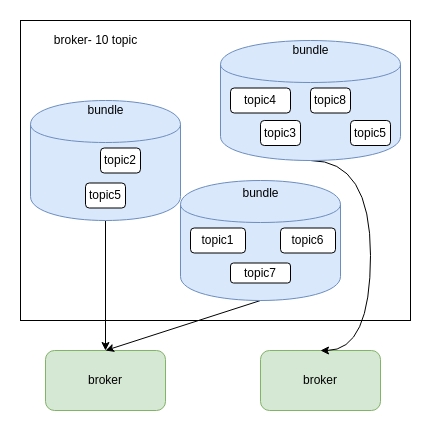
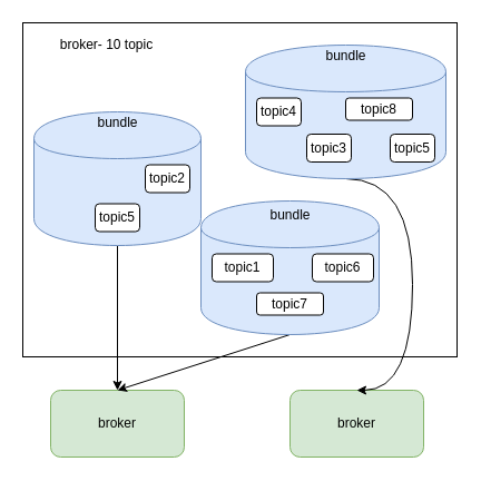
  <mxCell id="0" />
  <mxCell id="1" parent="0" />
  <mxCell id="2" value="" style="rounded=0;whiteSpace=wrap;html=1;" parent="1" vertex="1"><mxGeometry x="20" y="20" width="390" height="300" as="geometry" /></mxCell>
  <mxCell id="3" value="broker- 10 topic" style="text;html=1;align=center;verticalAlign=middle;resizable=0;points=[];autosize=1;" parent="1" vertex="1"><mxGeometry x="30" y="30" width="130" height="20" as="geometry" /></mxCell>
  <mxCell id="4" value="broker" style="rounded=1;whiteSpace=wrap;html=1;fillColor=#d5e8d4;strokeColor=#82b366;" parent="1" vertex="1"><mxGeometry x="45" y="350" width="120" height="60" as="geometry" /></mxCell>
  <mxCell id="5" value="broker" style="rounded=1;whiteSpace=wrap;html=1;fillColor=#d5e8d4;strokeColor=#82b366;" parent="1" vertex="1"><mxGeometry x="260" y="350" width="120" height="60" as="geometry" /></mxCell>
  <mxCell id="6" style="rounded=0;orthogonalLoop=1;jettySize=auto;html=1;exitX=0.5;exitY=1;exitDx=0;exitDy=0;entryX=0.5;entryY=0;entryDx=0;entryDy=0;" parent="1" source="9" target="4" edge="1"><mxGeometry relative="1" as="geometry" /></mxCell>
  <mxCell id="7" style="rounded=0;orthogonalLoop=1;jettySize=auto;html=1;exitX=0.5;exitY=1;exitDx=0;exitDy=0;entryX=0.5;entryY=0;entryDx=0;entryDy=0;" parent="1" source="17" target="4" edge="1"><mxGeometry relative="1" as="geometry"><mxPoint x="100" y="400" as="targetPoint" /></mxGeometry></mxCell>
  <mxCell id="8" style="edgeStyle=orthogonalEdgeStyle;rounded=0;orthogonalLoop=1;jettySize=auto;html=1;exitX=0.5;exitY=1;exitDx=0;exitDy=0;entryX=0.5;entryY=0;entryDx=0;entryDy=0;curved=1;" parent="1" source="12" target="5" edge="1"><mxGeometry relative="1" as="geometry"><Array as="points"><mxPoint x="370" y="160" /><mxPoint x="370" y="350" /></Array></mxGeometry></mxCell>
  <mxCell id="9" value="" style="shape=cylinder;whiteSpace=wrap;html=1;boundedLbl=1;backgroundOutline=1;fillColor=#dae8fc;strokeColor=#6c8ebf;" parent="1" vertex="1"><mxGeometry x="30" y="100" width="150" height="120" as="geometry" /></mxCell>
- <mxCell id="10" value="topic2" style="rounded=1;whiteSpace=wrap;html=1;" parent="1" vertex="1"><mxGeometry x="100" y="147.5" width="40" height="25" as="geometry" /></mxCell>
+ <mxCell id="10" value="topic2" style="rounded=1;whiteSpace=wrap;html=1;" parent="1" vertex="1"><mxGeometry x="130" y="147.5" width="40" height="25" as="geometry" /></mxCell>
  <mxCell id="11" value="topic5" style="rounded=1;whiteSpace=wrap;html=1;" parent="1" vertex="1"><mxGeometry x="85" y="182.5" width="40" height="25" as="geometry" /></mxCell>
  <mxCell id="12" value="" style="shape=cylinder;whiteSpace=wrap;html=1;boundedLbl=1;backgroundOutline=1;fillColor=#dae8fc;strokeColor=#6c8ebf;" parent="1" vertex="1"><mxGeometry x="220" y="40" width="180" height="120" as="geometry" /></mxCell>
- <mxCell id="13" value="topic8" style="rounded=1;whiteSpace=wrap;html=1;" parent="1" vertex="1"><mxGeometry x="310" y="87.5" width="40" height="25" as="geometry" /></mxCell>
- <mxCell id="14" value="topic3" style="rounded=1;whiteSpace=wrap;html=1;" parent="1" vertex="1"><mxGeometry x="260" y="120" width="40" height="25" as="geometry" /></mxCell>
- <mxCell id="15" value="topic4" style="rounded=1;whiteSpace=wrap;html=1;" parent="1" vertex="1"><mxGeometry x="230" y="87.5" width="60" height="25" as="geometry" /></mxCell>
+ <mxCell id="13" value="topic8" style="rounded=1;whiteSpace=wrap;html=1;" parent="1" vertex="1"><mxGeometry x="310" y="87.5" width="60" height="20" as="geometry" /></mxCell>
+ <mxCell id="14" value="topic3" style="rounded=1;whiteSpace=wrap;html=1;" parent="1" vertex="1"><mxGeometry x="275" y="120" width="40" height="25" as="geometry" /></mxCell>
+ <mxCell id="15" value="topic4" style="rounded=1;whiteSpace=wrap;html=1;" parent="1" vertex="1"><mxGeometry x="230" y="87.5" width="40" height="25" as="geometry" /></mxCell>
  <mxCell id="16" value="topic5" style="rounded=1;whiteSpace=wrap;html=1;" parent="1" vertex="1"><mxGeometry x="350" y="120" width="40" height="25" as="geometry" /></mxCell>
  <mxCell id="17" value="" style="shape=cylinder;whiteSpace=wrap;html=1;boundedLbl=1;backgroundOutline=1;fillColor=#dae8fc;strokeColor=#6c8ebf;" parent="1" vertex="1"><mxGeometry x="180" y="180" width="160" height="120" as="geometry" /></mxCell>
  <mxCell id="18" value="topic1" style="rounded=1;whiteSpace=wrap;html=1;" parent="1" vertex="1"><mxGeometry x="190" y="227.5" width="55" height="25" as="geometry" /></mxCell>
  <mxCell id="19" value="topic6" style="rounded=1;whiteSpace=wrap;html=1;" parent="1" vertex="1"><mxGeometry x="280" y="227.5" width="55" height="25" as="geometry" /></mxCell>
  <mxCell id="20" value="topic7" style="rounded=1;whiteSpace=wrap;html=1;" parent="1" vertex="1"><mxGeometry x="230" y="262.5" width="60" height="20" as="geometry" /></mxCell>
  <mxCell id="21" value="bundle" style="text;html=1;resizable=0;autosize=1;align=center;verticalAlign=middle;points=[];fillColor=none;strokeColor=none;rounded=0;" vertex="1" parent="1"><mxGeometry x="80" y="100" width="50" height="20" as="geometry" /></mxCell>
  <mxCell id="22" value="bundle" style="text;html=1;resizable=0;autosize=1;align=center;verticalAlign=middle;points=[];fillColor=none;strokeColor=none;rounded=0;" vertex="1" parent="1"><mxGeometry x="235" y="182.5" width="50" height="20" as="geometry" /></mxCell>
  <mxCell id="23" value="bundle" style="text;html=1;resizable=0;autosize=1;align=center;verticalAlign=middle;points=[];fillColor=none;strokeColor=none;rounded=0;" vertex="1" parent="1"><mxGeometry x="285" y="40" width="50" height="20" as="geometry" /></mxCell>
